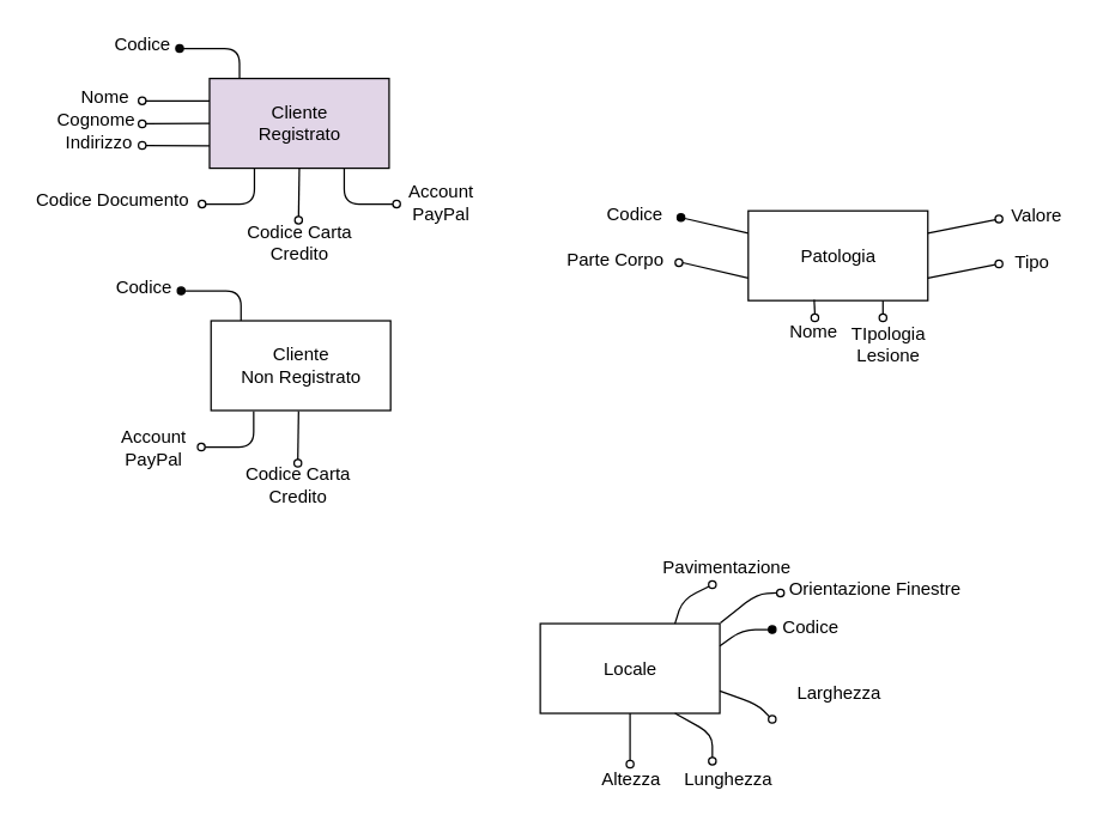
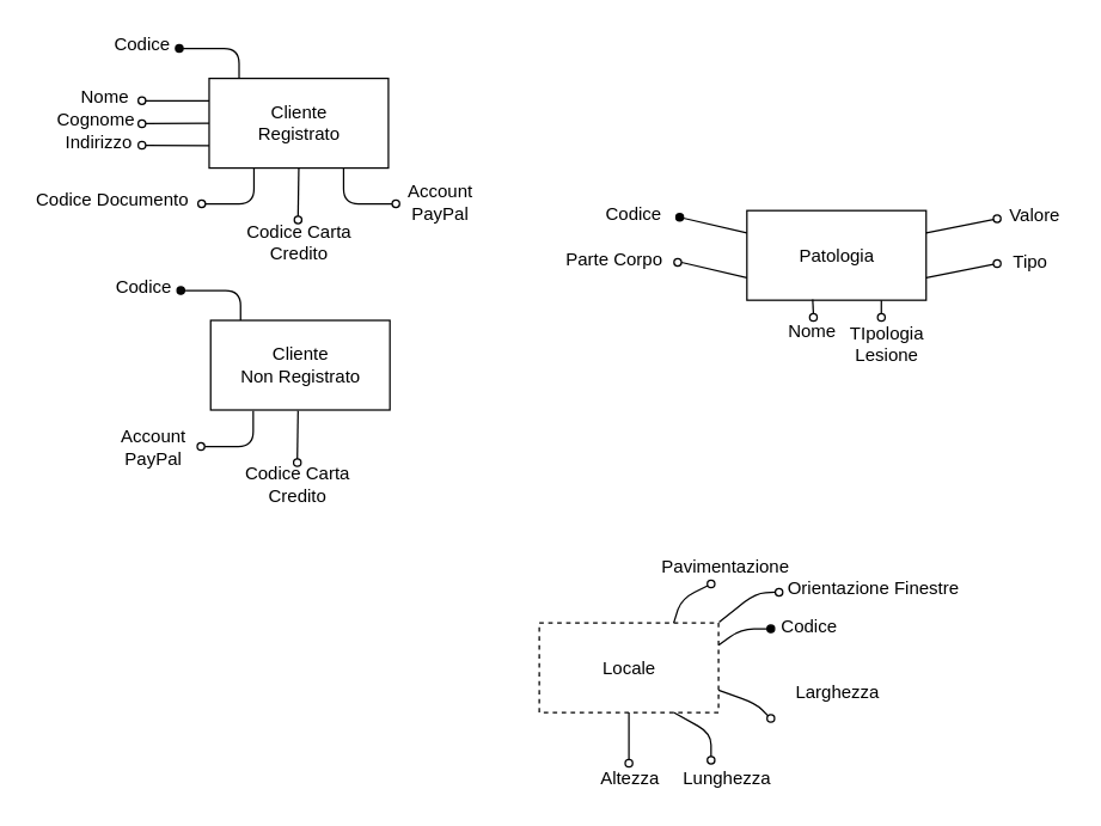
  <mxCell id="0" />
  <mxCell id="1" parent="0" />
- <mxCell id="2" value="Cliente&lt;br&gt;Registrato" style="rounded=0;whiteSpace=wrap;html=1;fillColor=#e1d5e7;" parent="1" vertex="1"><mxGeometry x="139.5" y="52" width="120" height="60" as="geometry" /></mxCell>
+ <mxCell id="2" value="Cliente&lt;br&gt;Registrato" style="rounded=0;whiteSpace=wrap;html=1;" parent="1" vertex="1"><mxGeometry x="139.5" y="52" width="120" height="60" as="geometry" /></mxCell>
  <mxCell id="3" value="" style="endArrow=none;html=1;exitX=0.167;exitY=0;exitDx=0;exitDy=0;exitPerimeter=0;" parent="1" source="2" target="4" edge="1"><mxGeometry width="50" height="50" relative="1" as="geometry"><mxPoint x="159.5" y="50" as="sourcePoint" /><mxPoint x="119.5" y="32" as="targetPoint" /><Array as="points"><mxPoint x="159.5" y="32" /></Array></mxGeometry></mxCell>
  <mxCell id="4" value="" style="ellipse;whiteSpace=wrap;html=1;aspect=fixed;fillColor=#080808;" parent="1" vertex="1"><mxGeometry x="117" y="29.5" width="5" height="5" as="geometry" /></mxCell>
  <mxCell id="5" value="Codice" style="text;html=1;strokeColor=none;fillColor=none;align=center;verticalAlign=middle;whiteSpace=wrap;rounded=0;" parent="1" vertex="1"><mxGeometry x="69.5" y="20" width="50" height="20" as="geometry" /></mxCell>
  <mxCell id="6" value="" style="endArrow=none;html=1;entryX=0;entryY=0.25;entryDx=0;entryDy=0;" parent="1" source="17" target="2" edge="1"><mxGeometry width="50" height="50" relative="1" as="geometry"><mxPoint x="94.5" y="67" as="sourcePoint" /><mxPoint x="39.5" y="202.32" as="targetPoint" /></mxGeometry></mxCell>
  <mxCell id="7" value="" style="endArrow=none;html=1;entryX=0;entryY=0.5;entryDx=0;entryDy=0;exitX=1;exitY=0.5;exitDx=0;exitDy=0;" parent="1" source="10" target="2" edge="1"><mxGeometry width="50" height="50" relative="1" as="geometry"><mxPoint x="94.5" y="82" as="sourcePoint" /><mxPoint x="133.5" y="94.31" as="targetPoint" /></mxGeometry></mxCell>
  <mxCell id="8" value="" style="endArrow=none;html=1;entryX=0;entryY=0.75;entryDx=0;entryDy=0;exitX=1;exitY=0.5;exitDx=0;exitDy=0;" parent="1" source="11" target="2" edge="1"><mxGeometry width="50" height="50" relative="1" as="geometry"><mxPoint x="94.5" y="97" as="sourcePoint" /><mxPoint x="133.5" y="114.31" as="targetPoint" /></mxGeometry></mxCell>
  <mxCell id="9" value="" style="endArrow=none;html=1;entryX=0.5;entryY=1;entryDx=0;entryDy=0;" parent="1" source="18" target="2" edge="1"><mxGeometry width="50" height="50" relative="1" as="geometry"><mxPoint x="199.5" y="146" as="sourcePoint" /><mxPoint x="163.5" y="124.31" as="targetPoint" /><Array as="points" /></mxGeometry></mxCell>
  <mxCell id="10" value="" style="ellipse;whiteSpace=wrap;html=1;aspect=fixed;fillColor=none;" parent="1" vertex="1"><mxGeometry x="92" y="79.81" width="5" height="5" as="geometry" /></mxCell>
  <mxCell id="11" value="" style="ellipse;whiteSpace=wrap;html=1;aspect=fixed;fillColor=none;" parent="1" vertex="1"><mxGeometry x="92" y="94.31" width="5" height="5" as="geometry" /></mxCell>
  <mxCell id="12" value="Nome" style="text;html=1;strokeColor=none;fillColor=none;align=center;verticalAlign=middle;whiteSpace=wrap;rounded=0;" parent="1" vertex="1"><mxGeometry x="49.5" y="55" width="40" height="20" as="geometry" /></mxCell>
  <mxCell id="13" value="Cognome" style="text;html=1;strokeColor=none;fillColor=none;align=center;verticalAlign=middle;whiteSpace=wrap;rounded=0;" parent="1" vertex="1"><mxGeometry x="43.5" y="69.81" width="40" height="20" as="geometry" /></mxCell>
  <mxCell id="14" value="Indirizzo" style="text;html=1;strokeColor=none;fillColor=none;align=center;verticalAlign=middle;whiteSpace=wrap;rounded=0;" parent="1" vertex="1"><mxGeometry x="46" y="84.81" width="40" height="20" as="geometry" /></mxCell>
  <mxCell id="15" value="Codice Documento" style="text;html=1;strokeColor=none;fillColor=none;align=center;verticalAlign=middle;whiteSpace=wrap;rounded=0;" parent="1" vertex="1"><mxGeometry x="20.5" y="124.31" width="108" height="20" as="geometry" /></mxCell>
  <mxCell id="16" value="Codice Carta &lt;br&gt;Credito" style="text;html=1;strokeColor=none;fillColor=none;align=center;verticalAlign=middle;whiteSpace=wrap;rounded=0;" parent="1" vertex="1"><mxGeometry x="140.5" y="151.81" width="118" height="20" as="geometry" /></mxCell>
  <mxCell id="17" value="" style="ellipse;whiteSpace=wrap;html=1;aspect=fixed;fillColor=none;" parent="1" vertex="1"><mxGeometry x="92" y="64.5" width="5" height="5" as="geometry" /></mxCell>
  <mxCell id="18" value="" style="ellipse;whiteSpace=wrap;html=1;aspect=fixed;fillColor=none;" parent="1" vertex="1"><mxGeometry x="196.5" y="144.31" width="5" height="5" as="geometry" /></mxCell>
  <mxCell id="19" value="" style="endArrow=none;html=1;entryX=0.25;entryY=1;entryDx=0;entryDy=0;" parent="1" source="20" target="2" edge="1"><mxGeometry width="50" height="50" relative="1" as="geometry"><mxPoint x="134.5" y="136" as="sourcePoint" /><mxPoint x="164.5" y="116" as="targetPoint" /><Array as="points"><mxPoint x="169.5" y="136" /></Array></mxGeometry></mxCell>
  <mxCell id="20" value="" style="ellipse;whiteSpace=wrap;html=1;aspect=fixed;" parent="1" vertex="1"><mxGeometry x="132" y="133.5" width="5" height="5" as="geometry" /></mxCell>
  <mxCell id="21" value="Cliente&lt;br&gt;Non Registrato" style="rounded=0;whiteSpace=wrap;html=1;" parent="1" vertex="1"><mxGeometry x="140.5" y="214" width="120" height="60" as="geometry" /></mxCell>
  <mxCell id="22" value="" style="endArrow=none;html=1;exitX=0.167;exitY=0;exitDx=0;exitDy=0;exitPerimeter=0;" parent="1" source="21" target="23" edge="1"><mxGeometry width="50" height="50" relative="1" as="geometry"><mxPoint x="160.5" y="212" as="sourcePoint" /><mxPoint x="120.5" y="194" as="targetPoint" /><Array as="points"><mxPoint x="160.5" y="194" /></Array></mxGeometry></mxCell>
  <mxCell id="23" value="" style="ellipse;whiteSpace=wrap;html=1;aspect=fixed;fillColor=#080808;" parent="1" vertex="1"><mxGeometry x="118" y="191.5" width="5" height="5" as="geometry" /></mxCell>
  <mxCell id="24" value="Codice" style="text;html=1;strokeColor=none;fillColor=none;align=center;verticalAlign=middle;whiteSpace=wrap;rounded=0;" parent="1" vertex="1"><mxGeometry x="70.5" y="182" width="50" height="20" as="geometry" /></mxCell>
  <mxCell id="25" value="" style="endArrow=none;html=1;entryX=0.5;entryY=1;entryDx=0;entryDy=0;" parent="1" source="27" edge="1"><mxGeometry width="50" height="50" relative="1" as="geometry"><mxPoint x="199" y="308.5" as="sourcePoint" /><mxPoint x="199" y="274.5" as="targetPoint" /><Array as="points" /></mxGeometry></mxCell>
  <mxCell id="26" value="Codice Carta &lt;br&gt;Credito" style="text;html=1;strokeColor=none;fillColor=none;align=center;verticalAlign=middle;whiteSpace=wrap;rounded=0;" parent="1" vertex="1"><mxGeometry x="140" y="314.31" width="118" height="20" as="geometry" /></mxCell>
  <mxCell id="27" value="" style="ellipse;whiteSpace=wrap;html=1;aspect=fixed;fillColor=none;" parent="1" vertex="1"><mxGeometry x="196" y="306.81" width="5" height="5" as="geometry" /></mxCell>
  <mxCell id="28" value="" style="endArrow=none;html=1;entryX=0.25;entryY=1;entryDx=0;entryDy=0;" parent="1" source="29" edge="1"><mxGeometry width="50" height="50" relative="1" as="geometry"><mxPoint x="134" y="298.5" as="sourcePoint" /><mxPoint x="169" y="274.5" as="targetPoint" /><Array as="points"><mxPoint x="169" y="298.5" /></Array></mxGeometry></mxCell>
  <mxCell id="29" value="" style="ellipse;whiteSpace=wrap;html=1;aspect=fixed;" parent="1" vertex="1"><mxGeometry x="131.5" y="296" width="5" height="5" as="geometry" /></mxCell>
  <mxCell id="30" value="&lt;font&gt;&lt;font style=&quot;font-size: 12px&quot;&gt;Account PayPal&lt;/font&gt;&lt;br&gt;&lt;/font&gt;" style="text;html=1;strokeColor=none;fillColor=none;align=center;verticalAlign=middle;whiteSpace=wrap;rounded=0;" parent="1" vertex="1"><mxGeometry x="80" y="288.5" width="45" height="20" as="geometry" /></mxCell>
  <mxCell id="31" value="" style="endArrow=none;html=1;entryX=0.75;entryY=1;entryDx=0;entryDy=0;" parent="1" source="32" target="2" edge="1"><mxGeometry width="50" height="50" relative="1" as="geometry"><mxPoint x="264.5" y="136" as="sourcePoint" /><mxPoint x="374.5" y="146" as="targetPoint" /><Array as="points"><mxPoint x="229.5" y="136" /></Array></mxGeometry></mxCell>
  <mxCell id="32" value="" style="ellipse;whiteSpace=wrap;html=1;aspect=fixed;" parent="1" vertex="1"><mxGeometry x="262" y="133.5" width="5" height="5" as="geometry" /></mxCell>
  <mxCell id="33" value="&lt;font style=&quot;font-size: 12px&quot;&gt;Account PayPal&lt;/font&gt;" style="text;html=1;strokeColor=none;fillColor=none;align=center;verticalAlign=middle;whiteSpace=wrap;rounded=0;" parent="1" vertex="1"><mxGeometry x="271.5" y="125" width="45" height="20" as="geometry" /></mxCell>
- <mxCell id="34" value="Locale" style="rounded=0;whiteSpace=wrap;html=1;" parent="1" vertex="1"><mxGeometry x="360.5" y="416.5" width="120" height="60" as="geometry" /></mxCell>
+ <mxCell id="34" value="Locale" style="rounded=0;whiteSpace=wrap;html=1;dashed=1;" parent="1" vertex="1"><mxGeometry x="360.5" y="416.5" width="120" height="60" as="geometry" /></mxCell>
  <mxCell id="35" value="&lt;font style=&quot;font-size: 12px&quot;&gt;Codice&lt;/font&gt;" style="text;html=1;strokeColor=none;fillColor=none;align=center;verticalAlign=middle;whiteSpace=wrap;rounded=0;" parent="1" vertex="1"><mxGeometry x="519" y="409" width="45" height="20" as="geometry" /></mxCell>
  <mxCell id="36" value="&lt;font style=&quot;font-size: 12px&quot;&gt;Larghezza&lt;/font&gt;" style="text;html=1;strokeColor=none;fillColor=none;align=center;verticalAlign=middle;whiteSpace=wrap;rounded=0;" parent="1" vertex="1"><mxGeometry x="538" y="453" width="45" height="20" as="geometry" /></mxCell>
  <mxCell id="37" value="&lt;font style=&quot;font-size: 12px&quot;&gt;Lunghezza&lt;/font&gt;" style="text;html=1;strokeColor=none;fillColor=none;align=center;verticalAlign=middle;whiteSpace=wrap;rounded=0;" parent="1" vertex="1"><mxGeometry x="463.5" y="510.5" width="45" height="20" as="geometry" /></mxCell>
  <mxCell id="38" value="&lt;font style=&quot;font-size: 12px&quot;&gt;Altezza&lt;/font&gt;" style="text;html=1;strokeColor=none;fillColor=none;align=center;verticalAlign=middle;whiteSpace=wrap;rounded=0;" parent="1" vertex="1"><mxGeometry x="398.5" y="511" width="45" height="20" as="geometry" /></mxCell>
  <mxCell id="39" value="" style="ellipse;whiteSpace=wrap;html=1;aspect=fixed;" parent="1" vertex="1"><mxGeometry x="518.5" y="393.5" width="5" height="5" as="geometry" /></mxCell>
  <mxCell id="40" value="&lt;font style=&quot;font-size: 12px&quot;&gt;Orientazione Finestre&lt;/font&gt;" style="text;html=1;strokeColor=none;fillColor=none;align=center;verticalAlign=middle;whiteSpace=wrap;rounded=0;" parent="1" vertex="1"><mxGeometry x="515.5" y="384" width="137" height="20" as="geometry" /></mxCell>
  <mxCell id="41" value="&lt;font style=&quot;font-size: 12px&quot;&gt;Pavimentazione&lt;/font&gt;" style="text;html=1;strokeColor=none;fillColor=none;align=center;verticalAlign=middle;whiteSpace=wrap;rounded=0;" parent="1" vertex="1"><mxGeometry x="463" y="368.5" width="45" height="20" as="geometry" /></mxCell>
  <mxCell id="42" value="" style="endArrow=none;html=1;entryX=0.75;entryY=1;entryDx=0;entryDy=0;" parent="1" source="45" target="34" edge="1"><mxGeometry width="50" height="50" relative="1" as="geometry"><mxPoint x="475.5" y="508.5" as="sourcePoint" /><mxPoint x="555.5" y="500.5" as="targetPoint" /><Array as="points"><mxPoint x="475.5" y="490.5" /></Array></mxGeometry></mxCell>
  <mxCell id="43" value="" style="endArrow=none;html=1;entryX=0.5;entryY=1;entryDx=0;entryDy=0;" parent="1" source="44" target="34" edge="1"><mxGeometry width="50" height="50" relative="1" as="geometry"><mxPoint x="420.5" y="510.5" as="sourcePoint" /><mxPoint x="435.5" y="490.5" as="targetPoint" /></mxGeometry></mxCell>
  <mxCell id="44" value="" style="ellipse;whiteSpace=wrap;html=1;aspect=fixed;" parent="1" vertex="1"><mxGeometry x="418" y="508" width="5" height="5" as="geometry" /></mxCell>
  <mxCell id="45" value="" style="ellipse;whiteSpace=wrap;html=1;aspect=fixed;" parent="1" vertex="1"><mxGeometry x="473" y="506" width="5" height="5" as="geometry" /></mxCell>
  <mxCell id="46" value="" style="endArrow=none;html=1;entryX=1;entryY=0.75;entryDx=0;entryDy=0;" parent="1" source="47" target="34" edge="1"><mxGeometry width="50" height="50" relative="1" as="geometry"><mxPoint x="515.5" y="480.5" as="sourcePoint" /><mxPoint x="555.5" y="470.5" as="targetPoint" /><Array as="points"><mxPoint x="505.5" y="470.5" /></Array></mxGeometry></mxCell>
  <mxCell id="47" value="" style="ellipse;whiteSpace=wrap;html=1;aspect=fixed;" parent="1" vertex="1"><mxGeometry x="513" y="478" width="5" height="5" as="geometry" /></mxCell>
  <mxCell id="48" value="" style="endArrow=none;html=1;exitX=1;exitY=0.25;exitDx=0;exitDy=0;" parent="1" source="34" target="49" edge="1"><mxGeometry width="50" height="50" relative="1" as="geometry"><mxPoint x="505.5" y="450.5" as="sourcePoint" /><mxPoint x="515.5" y="420.5" as="targetPoint" /><Array as="points"><mxPoint x="495.5" y="420.5" /></Array></mxGeometry></mxCell>
  <mxCell id="49" value="" style="ellipse;whiteSpace=wrap;html=1;aspect=fixed;fillColor=#000000;" parent="1" vertex="1"><mxGeometry x="513" y="418" width="5" height="5" as="geometry" /></mxCell>
  <mxCell id="50" value="" style="endArrow=none;html=1;exitX=0.75;exitY=0;exitDx=0;exitDy=0;" parent="1" source="34" target="51" edge="1"><mxGeometry width="50" height="50" relative="1" as="geometry"><mxPoint x="425.5" y="400.5" as="sourcePoint" /><mxPoint x="475.5" y="390.5" as="targetPoint" /><Array as="points"><mxPoint x="455.5" y="400.5" /></Array></mxGeometry></mxCell>
  <mxCell id="51" value="" style="ellipse;whiteSpace=wrap;html=1;aspect=fixed;" parent="1" vertex="1"><mxGeometry x="473" y="388" width="5" height="5" as="geometry" /></mxCell>
  <mxCell id="52" value="" style="endArrow=none;html=1;exitX=1.003;exitY=-0.007;exitDx=0;exitDy=0;exitPerimeter=0;entryX=0;entryY=0.5;entryDx=0;entryDy=0;" parent="1" source="34" target="39" edge="1"><mxGeometry width="50" height="50" relative="1" as="geometry"><mxPoint x="535.5" y="550.5" as="sourcePoint" /><mxPoint x="495.5" y="400.5" as="targetPoint" /><Array as="points"><mxPoint x="505.5" y="396.5" /></Array></mxGeometry></mxCell>
  <mxCell id="53" value="Patologia" style="rounded=0;whiteSpace=wrap;html=1;" vertex="1" parent="1"><mxGeometry x="499.5" y="140.5" width="120" height="60" as="geometry" /></mxCell>
  <mxCell id="54" value="" style="endArrow=none;html=1;entryX=0;entryY=0.25;entryDx=0;entryDy=0;" edge="1" parent="1" source="57" target="53"><mxGeometry width="50" height="50" relative="1" as="geometry"><mxPoint x="455.5" y="123.5" as="sourcePoint" /><mxPoint x="503" y="78.5" as="targetPoint" /></mxGeometry></mxCell>
  <mxCell id="55" value="Codice" style="text;html=1;strokeColor=none;fillColor=none;align=center;verticalAlign=middle;whiteSpace=wrap;rounded=0;" vertex="1" parent="1"><mxGeometry x="404" y="132.5" width="40" height="20" as="geometry" /></mxCell>
  <mxCell id="56" value="Parte Corpo" style="text;html=1;strokeColor=none;fillColor=none;align=center;verticalAlign=middle;whiteSpace=wrap;rounded=0;" vertex="1" parent="1"><mxGeometry x="377" y="164" width="68" height="20" as="geometry" /></mxCell>
  <mxCell id="57" value="" style="ellipse;whiteSpace=wrap;html=1;aspect=fixed;fillColor=#000000;" vertex="1" parent="1"><mxGeometry x="452" y="142.5" width="5" height="5" as="geometry" /></mxCell>
  <mxCell id="58" value="" style="ellipse;whiteSpace=wrap;html=1;aspect=fixed;" vertex="1" parent="1"><mxGeometry x="450.667" y="172.667" width="5" height="5" as="geometry" /></mxCell>
  <mxCell id="59" value="" style="endArrow=none;html=1;entryX=0;entryY=0.75;entryDx=0;entryDy=0;exitX=1;exitY=0.5;exitDx=0;exitDy=0;" edge="1" parent="1" source="58" target="53"><mxGeometry width="50" height="50" relative="1" as="geometry"><mxPoint x="449.5" y="234.5" as="sourcePoint" /><mxPoint x="499.5" y="184.5" as="targetPoint" /></mxGeometry></mxCell>
  <mxCell id="60" value="&lt;font style=&quot;font-size: 12px&quot;&gt;Tipo&lt;/font&gt;" style="text;html=1;strokeColor=none;fillColor=none;align=center;verticalAlign=middle;whiteSpace=wrap;rounded=0;" vertex="1" parent="1"><mxGeometry x="667" y="165" width="45" height="20" as="geometry" /></mxCell>
  <mxCell id="61" value="&lt;font style=&quot;font-size: 12px&quot;&gt;TIpologia&lt;br&gt;Lesione&lt;/font&gt;" style="text;html=1;strokeColor=none;fillColor=none;align=center;verticalAlign=middle;whiteSpace=wrap;rounded=0;" vertex="1" parent="1"><mxGeometry x="570.5" y="219.5" width="45" height="20" as="geometry" /></mxCell>
  <mxCell id="62" value="" style="endArrow=none;html=1;entryX=0.75;entryY=1;entryDx=0;entryDy=0;" edge="1" parent="1" source="63" target="53"><mxGeometry width="50" height="50" relative="1" as="geometry"><mxPoint x="589.5" y="212" as="sourcePoint" /><mxPoint x="709.5" y="192" as="targetPoint" /></mxGeometry></mxCell>
  <mxCell id="63" value="" style="ellipse;whiteSpace=wrap;html=1;aspect=fixed;" vertex="1" parent="1"><mxGeometry x="587" y="209.5" width="5" height="5" as="geometry" /></mxCell>
  <mxCell id="64" value="" style="endArrow=none;html=1;entryX=0.367;entryY=0.992;entryDx=0;entryDy=0;entryPerimeter=0;" edge="1" parent="1" source="67" target="53"><mxGeometry width="50" height="50" relative="1" as="geometry"><mxPoint x="544" y="212" as="sourcePoint" /><mxPoint x="509.5" y="242" as="targetPoint" /><Array as="points" /></mxGeometry></mxCell>
  <mxCell id="65" value="&lt;font style=&quot;font-size: 12px&quot;&gt;Nome&lt;/font&gt;" style="text;html=1;strokeColor=none;fillColor=none;align=center;verticalAlign=middle;whiteSpace=wrap;rounded=0;" vertex="1" parent="1"><mxGeometry x="521" y="212" width="45" height="20" as="geometry" /></mxCell>
  <mxCell id="66" value="&lt;font style=&quot;font-size: 12px&quot;&gt;Valore&lt;/font&gt;" style="text;html=1;strokeColor=none;fillColor=none;align=center;verticalAlign=middle;whiteSpace=wrap;rounded=0;" vertex="1" parent="1"><mxGeometry x="669.5" y="133.5" width="45" height="20" as="geometry" /></mxCell>
  <mxCell id="67" value="" style="ellipse;whiteSpace=wrap;html=1;aspect=fixed;" vertex="1" parent="1"><mxGeometry x="541.5" y="209.5" width="5" height="5" as="geometry" /></mxCell>
  <mxCell id="68" value="" style="endArrow=none;html=1;exitX=1;exitY=0.75;exitDx=0;exitDy=0;" edge="1" parent="1" source="53" target="69"><mxGeometry width="50" height="50" relative="1" as="geometry"><mxPoint x="637" y="110" as="sourcePoint" /><mxPoint x="667" y="176" as="targetPoint" /></mxGeometry></mxCell>
  <mxCell id="69" value="" style="ellipse;whiteSpace=wrap;html=1;aspect=fixed;" vertex="1" parent="1"><mxGeometry x="664.5" y="173.5" width="5" height="5" as="geometry" /></mxCell>
  <mxCell id="70" value="" style="endArrow=none;html=1;exitX=1;exitY=0.25;exitDx=0;exitDy=0;" edge="1" parent="1" source="53" target="71"><mxGeometry width="50" height="50" relative="1" as="geometry"><mxPoint x="837" y="100" as="sourcePoint" /><mxPoint x="667" y="146" as="targetPoint" /></mxGeometry></mxCell>
  <mxCell id="71" value="" style="ellipse;whiteSpace=wrap;html=1;aspect=fixed;" vertex="1" parent="1"><mxGeometry x="664.5" y="143.5" width="5" height="5" as="geometry" /></mxCell>
